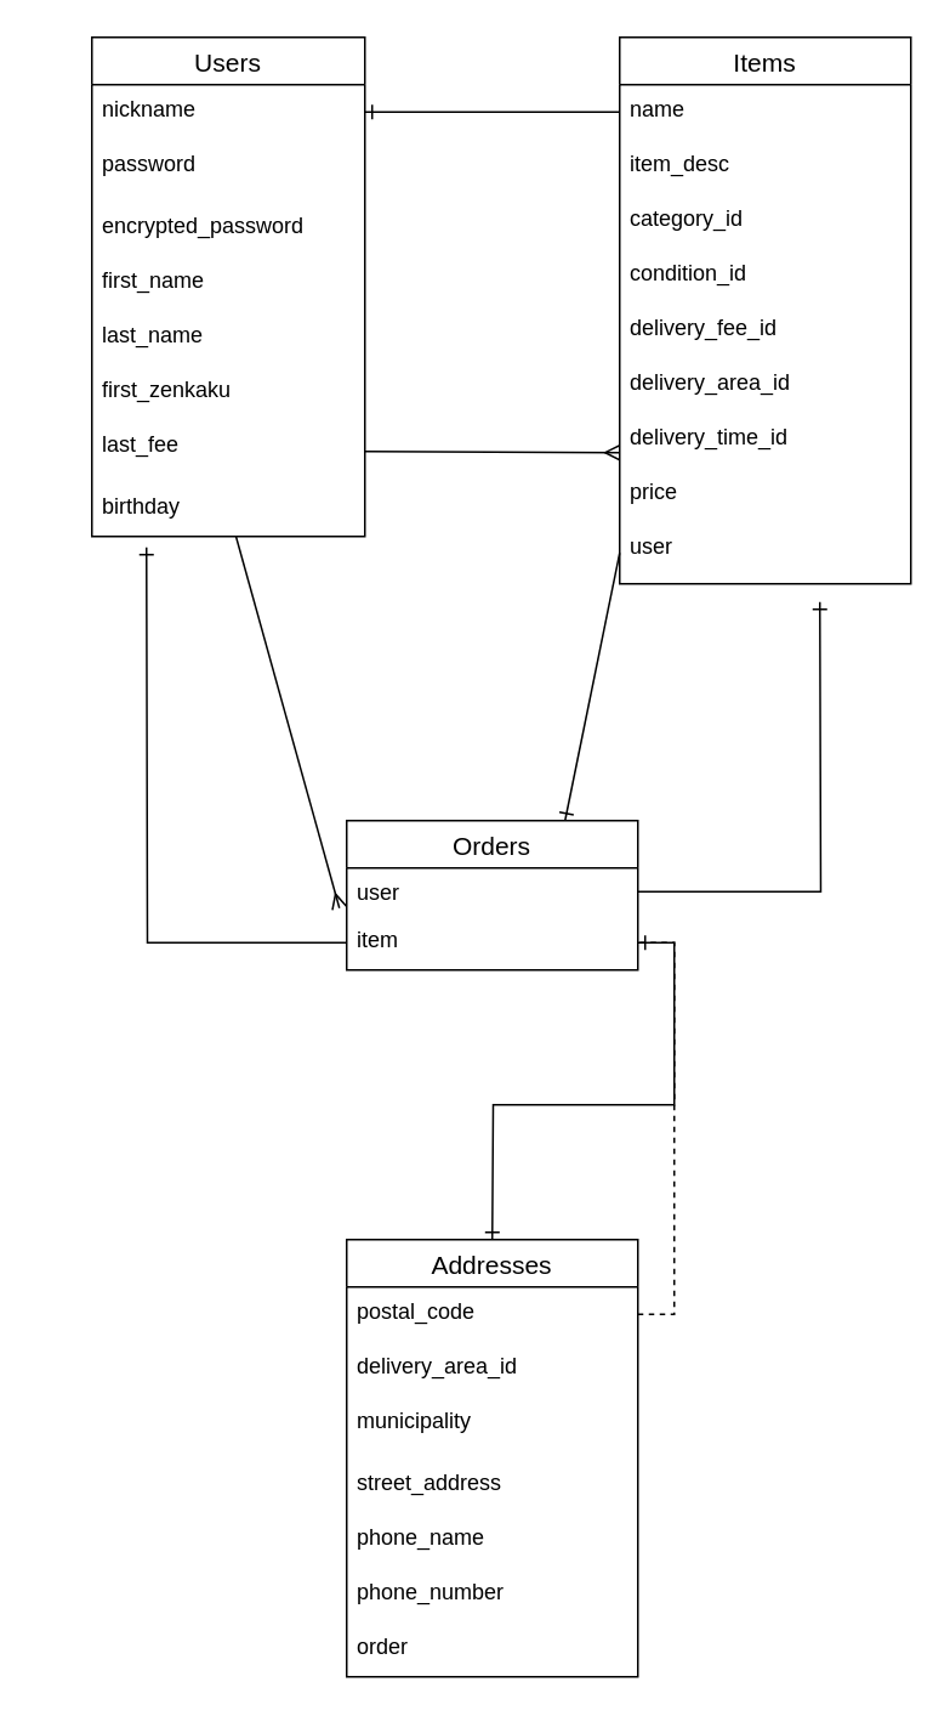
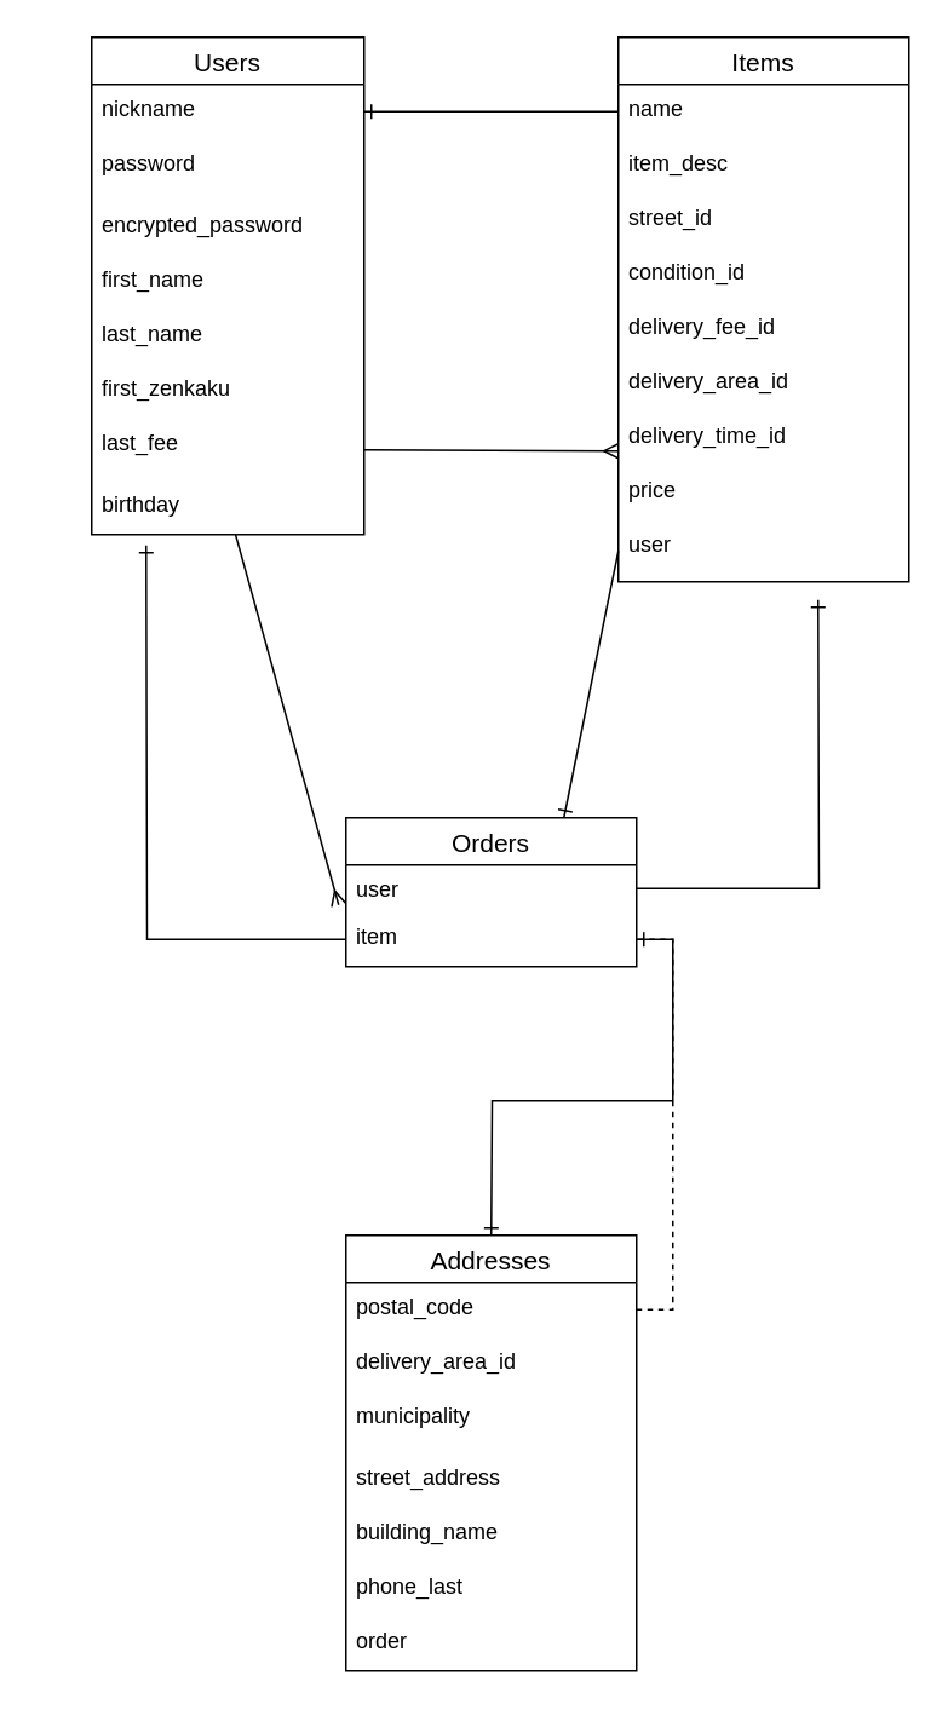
  <mxCell id="0" />
  <mxCell id="1" parent="0" />
  <mxCell id="2" style="edgeStyle=none;rounded=0;orthogonalLoop=1;jettySize=auto;html=1;entryX=1;entryY=0.5;entryDx=0;entryDy=0;" parent="1" edge="1"><mxGeometry relative="1" as="geometry"><mxPoint x="20" y="91" as="sourcePoint" /><mxPoint x="20" y="91" as="targetPoint" /></mxGeometry></mxCell>
  <mxCell id="3" value="Users" style="swimlane;fontStyle=0;childLayout=stackLayout;horizontal=1;startSize=26;horizontalStack=0;resizeParent=1;resizeParentMax=0;resizeLast=0;collapsible=1;marginBottom=0;align=center;fontSize=14;" parent="1" vertex="1"><mxGeometry x="50" y="20" width="150" height="274" as="geometry" /></mxCell>
  <mxCell id="4" value="nickname" style="text;strokeColor=none;fillColor=none;spacingLeft=4;spacingRight=4;overflow=hidden;rotatable=0;points=[[0,0.5],[1,0.5]];portConstraint=eastwest;fontSize=12;" parent="3" vertex="1"><mxGeometry y="26" width="150" height="30" as="geometry" /></mxCell>
  <mxCell id="5" value="password" style="text;strokeColor=none;fillColor=none;spacingLeft=4;spacingRight=4;overflow=hidden;rotatable=0;points=[[0,0.5],[1,0.5]];portConstraint=eastwest;fontSize=12;" parent="3" vertex="1"><mxGeometry y="56" width="150" height="34" as="geometry" /></mxCell>
  <mxCell id="6" value="encrypted_password" style="text;strokeColor=none;fillColor=none;spacingLeft=4;spacingRight=4;overflow=hidden;rotatable=0;points=[[0,0.5],[1,0.5]];portConstraint=eastwest;fontSize=12;" parent="3" vertex="1"><mxGeometry y="90" width="150" height="30" as="geometry" /></mxCell>
  <mxCell id="7" value="first_name" style="text;strokeColor=none;fillColor=none;spacingLeft=4;spacingRight=4;overflow=hidden;rotatable=0;points=[[0,0.5],[1,0.5]];portConstraint=eastwest;fontSize=12;" parent="3" vertex="1"><mxGeometry y="120" width="150" height="30" as="geometry" /></mxCell>
  <mxCell id="8" value="last_name" style="text;strokeColor=none;fillColor=none;spacingLeft=4;spacingRight=4;overflow=hidden;rotatable=0;points=[[0,0.5],[1,0.5]];portConstraint=eastwest;fontSize=12;" parent="3" vertex="1"><mxGeometry y="150" width="150" height="30" as="geometry" /></mxCell>
  <mxCell id="9" value="first_zenkaku" style="text;strokeColor=none;fillColor=none;spacingLeft=4;spacingRight=4;overflow=hidden;rotatable=0;points=[[0,0.5],[1,0.5]];portConstraint=eastwest;fontSize=12;" parent="3" vertex="1"><mxGeometry y="180" width="150" height="30" as="geometry" /></mxCell>
  <mxCell id="10" value="last_fee" style="text;strokeColor=none;fillColor=none;spacingLeft=4;spacingRight=4;overflow=hidden;rotatable=0;points=[[0,0.5],[1,0.5]];portConstraint=eastwest;fontSize=12;" parent="3" vertex="1"><mxGeometry y="210" width="150" height="34" as="geometry" /></mxCell>
  <mxCell id="11" value="birthday" style="text;strokeColor=none;fillColor=none;spacingLeft=4;spacingRight=4;overflow=hidden;rotatable=0;points=[[0,0.5],[1,0.5]];portConstraint=eastwest;fontSize=12;" parent="3" vertex="1"><mxGeometry y="244" width="150" height="30" as="geometry" /></mxCell>
  <mxCell id="12" value="Items" style="swimlane;fontStyle=0;childLayout=stackLayout;horizontal=1;startSize=26;horizontalStack=0;resizeParent=1;resizeParentMax=0;resizeLast=0;collapsible=1;marginBottom=0;align=center;fontSize=14;" parent="1" vertex="1"><mxGeometry x="340" y="20" width="160" height="300" as="geometry" /></mxCell>
  <mxCell id="13" value="name" style="text;strokeColor=none;fillColor=none;spacingLeft=4;spacingRight=4;overflow=hidden;rotatable=0;points=[[0,0.5],[1,0.5]];portConstraint=eastwest;fontSize=12;" parent="12" vertex="1"><mxGeometry y="26" width="160" height="30" as="geometry" /></mxCell>
  <mxCell id="14" value="item_desc" style="text;strokeColor=none;fillColor=none;spacingLeft=4;spacingRight=4;overflow=hidden;rotatable=0;points=[[0,0.5],[1,0.5]];portConstraint=eastwest;fontSize=12;" parent="12" vertex="1"><mxGeometry y="56" width="160" height="30" as="geometry" /></mxCell>
- <mxCell id="15" value="category_id" style="text;strokeColor=none;fillColor=none;spacingLeft=4;spacingRight=4;overflow=hidden;rotatable=0;points=[[0,0.5],[1,0.5]];portConstraint=eastwest;fontSize=12;" parent="12" vertex="1"><mxGeometry y="86" width="160" height="30" as="geometry" /></mxCell>
+ <mxCell id="15" value="street_id" style="text;strokeColor=none;fillColor=none;spacingLeft=4;spacingRight=4;overflow=hidden;rotatable=0;points=[[0,0.5],[1,0.5]];portConstraint=eastwest;fontSize=12;" parent="12" vertex="1"><mxGeometry y="86" width="160" height="30" as="geometry" /></mxCell>
  <mxCell id="16" value="condition_id&#10;" style="text;strokeColor=none;fillColor=none;spacingLeft=4;spacingRight=4;overflow=hidden;rotatable=0;points=[[0,0.5],[1,0.5]];portConstraint=eastwest;fontSize=12;" parent="12" vertex="1"><mxGeometry y="116" width="160" height="30" as="geometry" /></mxCell>
  <mxCell id="17" value="delivery_fee_id" style="text;strokeColor=none;fillColor=none;spacingLeft=4;spacingRight=4;overflow=hidden;rotatable=0;points=[[0,0.5],[1,0.5]];portConstraint=eastwest;fontSize=12;" parent="12" vertex="1"><mxGeometry y="146" width="160" height="30" as="geometry" /></mxCell>
  <mxCell id="18" value="delivery_area_id" style="text;strokeColor=none;fillColor=none;spacingLeft=4;spacingRight=4;overflow=hidden;rotatable=0;points=[[0,0.5],[1,0.5]];portConstraint=eastwest;fontSize=12;" parent="12" vertex="1"><mxGeometry y="176" width="160" height="30" as="geometry" /></mxCell>
  <mxCell id="19" value="delivery_time_id&#10;" style="text;strokeColor=none;fillColor=none;spacingLeft=4;spacingRight=4;overflow=hidden;rotatable=0;points=[[0,0.5],[1,0.5]];portConstraint=eastwest;fontSize=12;" parent="12" vertex="1"><mxGeometry y="206" width="160" height="30" as="geometry" /></mxCell>
  <mxCell id="20" value="price" style="text;strokeColor=none;fillColor=none;spacingLeft=4;spacingRight=4;overflow=hidden;rotatable=0;points=[[0,0.5],[1,0.5]];portConstraint=eastwest;fontSize=12;" parent="12" vertex="1"><mxGeometry y="236" width="160" height="30" as="geometry" /></mxCell>
  <mxCell id="21" value="user" style="text;strokeColor=none;fillColor=none;spacingLeft=4;spacingRight=4;overflow=hidden;rotatable=0;points=[[0,0.5],[1,0.5]];portConstraint=eastwest;fontSize=12;" parent="12" vertex="1"><mxGeometry y="266" width="160" height="34" as="geometry" /></mxCell>
  <mxCell id="22" value="Orders" style="swimlane;fontStyle=0;childLayout=stackLayout;horizontal=1;startSize=26;horizontalStack=0;resizeParent=1;resizeParentMax=0;resizeLast=0;collapsible=1;marginBottom=0;align=center;fontSize=14;" parent="1" vertex="1"><mxGeometry x="190" y="450" width="160" height="82" as="geometry" /></mxCell>
  <mxCell id="23" value="user" style="text;strokeColor=none;fillColor=none;spacingLeft=4;spacingRight=4;overflow=hidden;rotatable=0;points=[[0,0.5],[1,0.5]];portConstraint=eastwest;fontSize=12;" parent="22" vertex="1"><mxGeometry y="26" width="160" height="26" as="geometry" /></mxCell>
  <mxCell id="24" value="item" style="text;strokeColor=none;fillColor=none;spacingLeft=4;spacingRight=4;overflow=hidden;rotatable=0;points=[[0,0.5],[1,0.5]];portConstraint=eastwest;fontSize=12;" parent="22" vertex="1"><mxGeometry y="52" width="160" height="30" as="geometry" /></mxCell>
  <mxCell id="25" value="Addresses" style="swimlane;fontStyle=0;childLayout=stackLayout;horizontal=1;startSize=26;horizontalStack=0;resizeParent=1;resizeParentMax=0;resizeLast=0;collapsible=1;marginBottom=0;align=center;fontSize=14;" parent="1" vertex="1"><mxGeometry x="190" y="680" width="160" height="240" as="geometry" /></mxCell>
  <mxCell id="26" value="postal_code" style="text;strokeColor=none;fillColor=none;spacingLeft=4;spacingRight=4;overflow=hidden;rotatable=0;points=[[0,0.5],[1,0.5]];portConstraint=eastwest;fontSize=12;" parent="25" vertex="1"><mxGeometry y="26" width="160" height="30" as="geometry" /></mxCell>
  <mxCell id="27" value="delivery_area_id" style="text;strokeColor=none;fillColor=none;spacingLeft=4;spacingRight=4;overflow=hidden;rotatable=0;points=[[0,0.5],[1,0.5]];portConstraint=eastwest;fontSize=12;" parent="25" vertex="1"><mxGeometry y="56" width="160" height="30" as="geometry" /></mxCell>
  <mxCell id="28" value="municipality" style="text;strokeColor=none;fillColor=none;spacingLeft=4;spacingRight=4;overflow=hidden;rotatable=0;points=[[0,0.5],[1,0.5]];portConstraint=eastwest;fontSize=12;" parent="25" vertex="1"><mxGeometry y="86" width="160" height="34" as="geometry" /></mxCell>
  <mxCell id="29" value="street_address" style="text;strokeColor=none;fillColor=none;spacingLeft=4;spacingRight=4;overflow=hidden;rotatable=0;points=[[0,0.5],[1,0.5]];portConstraint=eastwest;fontSize=12;" parent="25" vertex="1"><mxGeometry y="120" width="160" height="30" as="geometry" /></mxCell>
- <mxCell id="30" value="phone_name" style="text;strokeColor=none;fillColor=none;spacingLeft=4;spacingRight=4;overflow=hidden;rotatable=0;points=[[0,0.5],[1,0.5]];portConstraint=eastwest;fontSize=12;" vertex="1" parent="25"><mxGeometry y="150" width="160" height="30" as="geometry" /></mxCell>
- <mxCell id="31" value="phone_number&#10;" style="text;strokeColor=none;fillColor=none;spacingLeft=4;spacingRight=4;overflow=hidden;rotatable=0;points=[[0,0.5],[1,0.5]];portConstraint=eastwest;fontSize=12;" parent="25" vertex="1"><mxGeometry y="180" width="160" height="30" as="geometry" /></mxCell>
+ <mxCell id="30" value="building_name" style="text;strokeColor=none;fillColor=none;spacingLeft=4;spacingRight=4;overflow=hidden;rotatable=0;points=[[0,0.5],[1,0.5]];portConstraint=eastwest;fontSize=12;" vertex="1" parent="25"><mxGeometry y="150" width="160" height="30" as="geometry" /></mxCell>
+ <mxCell id="31" value="phone_last&#10;" style="text;strokeColor=none;fillColor=none;spacingLeft=4;spacingRight=4;overflow=hidden;rotatable=0;points=[[0,0.5],[1,0.5]];portConstraint=eastwest;fontSize=12;" parent="25" vertex="1"><mxGeometry y="180" width="160" height="30" as="geometry" /></mxCell>
  <mxCell id="32" value="order&#10;" style="text;strokeColor=none;fillColor=none;spacingLeft=4;spacingRight=4;overflow=hidden;rotatable=0;points=[[0,0.5],[1,0.5]];portConstraint=eastwest;fontSize=12;" parent="25" vertex="1"><mxGeometry y="210" width="160" height="30" as="geometry" /></mxCell>
  <mxCell id="33" style="edgeStyle=none;rounded=0;jumpSize=10;orthogonalLoop=1;jettySize=auto;html=1;entryX=0;entryY=0.733;entryDx=0;entryDy=0;entryPerimeter=0;endArrow=ERmany;endFill=0;" parent="1" source="10" target="19" edge="1"><mxGeometry relative="1" as="geometry" /></mxCell>
  <mxCell id="34" style="edgeStyle=none;rounded=0;jumpSize=10;orthogonalLoop=1;jettySize=auto;html=1;entryX=-0.025;entryY=0.846;entryDx=0;entryDy=0;entryPerimeter=0;endArrow=ERmany;endFill=0;" parent="1" source="11" target="23" edge="1"><mxGeometry relative="1" as="geometry" /></mxCell>
  <mxCell id="35" style="edgeStyle=none;rounded=0;jumpSize=10;orthogonalLoop=1;jettySize=auto;html=1;exitX=0;exitY=0.5;exitDx=0;exitDy=0;entryX=0.75;entryY=0;entryDx=0;entryDy=0;endArrow=ERone;endFill=0;" parent="1" source="21" target="22" edge="1"><mxGeometry relative="1" as="geometry" /></mxCell>
  <mxCell id="36" style="edgeStyle=orthogonalEdgeStyle;rounded=0;jumpSize=10;orthogonalLoop=1;jettySize=auto;html=1;endArrow=ERone;endFill=0;" parent="1" source="23" edge="1"><mxGeometry relative="1" as="geometry"><mxPoint x="450" y="330" as="targetPoint" /></mxGeometry></mxCell>
  <mxCell id="37" style="edgeStyle=orthogonalEdgeStyle;rounded=0;jumpSize=10;orthogonalLoop=1;jettySize=auto;html=1;exitX=0;exitY=0.5;exitDx=0;exitDy=0;endArrow=ERone;endFill=0;" parent="1" source="24" edge="1"><mxGeometry relative="1" as="geometry"><mxPoint x="80" y="300" as="targetPoint" /></mxGeometry></mxCell>
  <mxCell id="38" style="edgeStyle=orthogonalEdgeStyle;rounded=0;jumpSize=10;orthogonalLoop=1;jettySize=auto;html=1;exitX=0;exitY=0.5;exitDx=0;exitDy=0;endArrow=ERone;endFill=0;" parent="1" source="13" target="4" edge="1"><mxGeometry relative="1" as="geometry" /></mxCell>
  <mxCell id="39" style="edgeStyle=orthogonalEdgeStyle;rounded=0;jumpSize=10;orthogonalLoop=1;jettySize=auto;html=1;endArrow=ERone;endFill=0;" parent="1" source="24" edge="1"><mxGeometry relative="1" as="geometry"><mxPoint x="270" y="680" as="targetPoint" /></mxGeometry></mxCell>
  <mxCell id="40" style="edgeStyle=orthogonalEdgeStyle;rounded=0;jumpSize=10;orthogonalLoop=1;jettySize=auto;html=1;exitX=1;exitY=0.5;exitDx=0;exitDy=0;endArrow=ERone;endFill=0;dashed=1;" parent="1" source="26" target="24" edge="1"><mxGeometry relative="1" as="geometry" /></mxCell>
